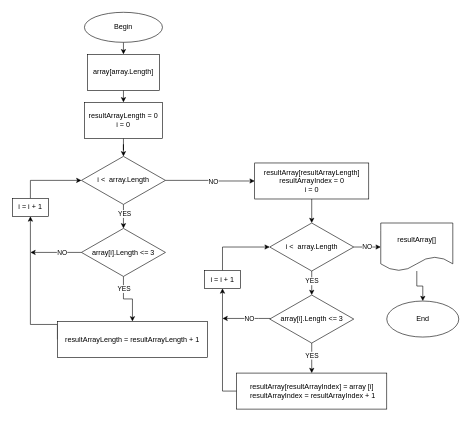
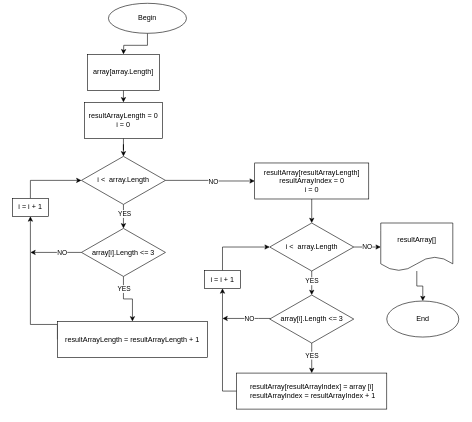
  <mxCell id="0" />
  <mxCell id="1" parent="0" />
  <mxCell id="2" value="" style="edgeStyle=orthogonalEdgeStyle;rounded=0;orthogonalLoop=1;jettySize=auto;html=1;" parent="1" source="3" edge="1"><mxGeometry relative="1" as="geometry"><mxPoint x="205" y="90" as="targetPoint" /></mxGeometry></mxCell>
- <mxCell id="3" value="Begin" style="ellipse;whiteSpace=wrap;html=1;" parent="1" vertex="1"><mxGeometry x="140" y="20" width="130" height="50" as="geometry" /></mxCell>
+ <mxCell id="3" value="Begin" style="ellipse;whiteSpace=wrap;html=1;" parent="1" vertex="1"><mxGeometry x="180" y="5" width="130" height="50" as="geometry" /></mxCell>
  <mxCell id="4" style="edgeStyle=orthogonalEdgeStyle;rounded=0;orthogonalLoop=1;jettySize=auto;html=1;entryX=0.5;entryY=0;entryDx=0;entryDy=0;" parent="1" target="9" edge="1"><mxGeometry relative="1" as="geometry"><mxPoint x="205" y="150" as="sourcePoint" /></mxGeometry></mxCell>
  <mxCell id="5" style="edgeStyle=orthogonalEdgeStyle;rounded=0;orthogonalLoop=1;jettySize=auto;html=1;exitX=0.5;exitY=1;exitDx=0;exitDy=0;" parent="1" edge="1"><mxGeometry relative="1" as="geometry"><mxPoint x="205" y="440" as="sourcePoint" /><mxPoint x="205" y="440" as="targetPoint" /></mxGeometry></mxCell>
  <mxCell id="6" value="" style="edgeStyle=orthogonalEdgeStyle;rounded=0;orthogonalLoop=1;jettySize=auto;html=1;" parent="1" edge="1"><mxGeometry relative="1" as="geometry"><mxPoint x="418" y="399" as="targetPoint" /></mxGeometry></mxCell>
  <mxCell id="7" value="End" style="ellipse;whiteSpace=wrap;html=1;" parent="1" vertex="1"><mxGeometry x="643.66" y="501" width="120" height="60" as="geometry" /></mxCell>
  <mxCell id="8" style="edgeStyle=orthogonalEdgeStyle;rounded=0;orthogonalLoop=1;jettySize=auto;html=1;entryX=0.5;entryY=0;entryDx=0;entryDy=0;" parent="1" source="9" target="14" edge="1"><mxGeometry relative="1" as="geometry" /></mxCell>
  <mxCell id="9" value="resultArrayLength = 0&lt;br&gt;i = 0" style="rounded=0;whiteSpace=wrap;html=1;" parent="1" vertex="1"><mxGeometry x="140" y="170" width="130" height="60" as="geometry" /></mxCell>
  <mxCell id="10" value="" style="edgeStyle=orthogonalEdgeStyle;rounded=0;orthogonalLoop=1;jettySize=auto;html=1;" parent="1" source="14" edge="1"><mxGeometry relative="1" as="geometry"><mxPoint x="205" y="380" as="targetPoint" /></mxGeometry></mxCell>
  <mxCell id="11" value="YES" style="edgeLabel;html=1;align=center;verticalAlign=middle;resizable=0;points=[];" parent="10" vertex="1" connectable="0"><mxGeometry x="0.05" y="1" relative="1" as="geometry"><mxPoint y="-5" as="offset" /></mxGeometry></mxCell>
  <mxCell id="12" style="edgeStyle=orthogonalEdgeStyle;rounded=0;orthogonalLoop=1;jettySize=auto;html=1;entryX=0;entryY=0.5;entryDx=0;entryDy=0;" parent="1" source="14" target="25" edge="1"><mxGeometry relative="1" as="geometry"><mxPoint x="340" y="300" as="targetPoint" /></mxGeometry></mxCell>
  <mxCell id="13" value="NO" style="edgeLabel;html=1;align=center;verticalAlign=middle;resizable=0;points=[];" parent="12" vertex="1" connectable="0"><mxGeometry x="-0.015" y="3" relative="1" as="geometry"><mxPoint x="2" y="3" as="offset" /></mxGeometry></mxCell>
  <mxCell id="14" value="i &amp;lt; &amp;nbsp;array.Length" style="rhombus;whiteSpace=wrap;html=1;" parent="1" vertex="1"><mxGeometry x="135" y="260" width="140" height="80" as="geometry" /></mxCell>
  <mxCell id="15" style="edgeStyle=orthogonalEdgeStyle;rounded=0;orthogonalLoop=1;jettySize=auto;html=1;entryX=0.5;entryY=1;entryDx=0;entryDy=0;exitX=0;exitY=0.5;exitDx=0;exitDy=0;" parent="1" source="19" target="22" edge="1"><mxGeometry relative="1" as="geometry"><Array as="points"><mxPoint x="50" y="540" /></Array><mxPoint x="92.5" y="504.524" as="sourcePoint" /></mxGeometry></mxCell>
  <mxCell id="16" value="" style="edgeStyle=orthogonalEdgeStyle;rounded=0;orthogonalLoop=1;jettySize=auto;html=1;" edge="1" parent="1" source="18" target="19"><mxGeometry relative="1" as="geometry" /></mxCell>
  <mxCell id="17" style="edgeStyle=orthogonalEdgeStyle;rounded=0;orthogonalLoop=1;jettySize=auto;html=1;" edge="1" parent="1" source="18"><mxGeometry relative="1" as="geometry"><mxPoint x="50" y="420" as="targetPoint" /></mxGeometry></mxCell>
  <mxCell id="18" value="array[i].Length &amp;lt;= 3" style="rhombus;whiteSpace=wrap;html=1;" vertex="1" parent="1"><mxGeometry x="135" y="380" width="140" height="80" as="geometry" /></mxCell>
  <mxCell id="19" value="resultArrayLength = resultArrayLength + 1" style="whiteSpace=wrap;html=1;" vertex="1" parent="1"><mxGeometry x="95" y="535" width="250" height="60" as="geometry" /></mxCell>
  <mxCell id="20" value="YES" style="edgeLabel;html=1;align=center;verticalAlign=middle;resizable=0;points=[];" vertex="1" connectable="0" parent="1"><mxGeometry x="205" y="480.002" as="geometry" /></mxCell>
  <mxCell id="21" style="edgeStyle=orthogonalEdgeStyle;rounded=0;orthogonalLoop=1;jettySize=auto;html=1;entryX=0;entryY=0.5;entryDx=0;entryDy=0;" edge="1" parent="1" source="22" target="14"><mxGeometry relative="1" as="geometry"><Array as="points"><mxPoint x="50" y="300" /></Array></mxGeometry></mxCell>
  <mxCell id="22" value="i = i + 1" style="rounded=0;whiteSpace=wrap;html=1;" vertex="1" parent="1"><mxGeometry x="20" y="330" width="60" height="30" as="geometry" /></mxCell>
  <mxCell id="23" value="NO" style="edgeLabel;html=1;align=center;verticalAlign=middle;resizable=0;points=[];" vertex="1" connectable="0" parent="1"><mxGeometry x="314.054" y="311" as="geometry"><mxPoint x="-212" y="108" as="offset" /></mxGeometry></mxCell>
  <mxCell id="24" style="edgeStyle=orthogonalEdgeStyle;rounded=0;orthogonalLoop=1;jettySize=auto;html=1;entryX=0.5;entryY=0;entryDx=0;entryDy=0;" edge="1" parent="1" source="25" target="28"><mxGeometry relative="1" as="geometry" /></mxCell>
  <mxCell id="25" value="resultArray[resultArrayLength]&lt;br&gt;resultArrayIndex = 0&lt;br&gt;i = 0" style="rounded=0;whiteSpace=wrap;html=1;" vertex="1" parent="1"><mxGeometry x="423.66" y="271" width="190" height="60" as="geometry" /></mxCell>
  <mxCell id="26" style="edgeStyle=orthogonalEdgeStyle;rounded=0;orthogonalLoop=1;jettySize=auto;html=1;entryX=0.5;entryY=0;entryDx=0;entryDy=0;" edge="1" parent="1" source="28" target="32"><mxGeometry relative="1" as="geometry" /></mxCell>
  <mxCell id="27" value="NO" style="edgeStyle=orthogonalEdgeStyle;rounded=0;orthogonalLoop=1;jettySize=auto;html=1;entryX=0;entryY=0.5;entryDx=0;entryDy=0;" edge="1" parent="1" source="28" target="40"><mxGeometry relative="1" as="geometry" /></mxCell>
  <mxCell id="28" value="i &amp;lt; &amp;nbsp;array.Length" style="rhombus;whiteSpace=wrap;html=1;" vertex="1" parent="1"><mxGeometry x="448.66" y="371" width="140" height="80" as="geometry" /></mxCell>
  <mxCell id="29" style="edgeStyle=orthogonalEdgeStyle;rounded=0;orthogonalLoop=1;jettySize=auto;html=1;entryX=0.5;entryY=0;entryDx=0;entryDy=0;" edge="1" parent="1" source="32" target="37"><mxGeometry relative="1" as="geometry" /></mxCell>
  <mxCell id="30" style="edgeStyle=orthogonalEdgeStyle;rounded=0;orthogonalLoop=1;jettySize=auto;html=1;" edge="1" parent="1" source="32"><mxGeometry relative="1" as="geometry"><mxPoint x="370" y="530" as="targetPoint" /><Array as="points"><mxPoint x="430" y="530" /><mxPoint x="430" y="530" /></Array></mxGeometry></mxCell>
  <mxCell id="31" value="NO" style="edgeLabel;html=1;align=center;verticalAlign=middle;resizable=0;points=[];" vertex="1" connectable="0" parent="30"><mxGeometry x="-0.094" y="-1" relative="1" as="geometry"><mxPoint as="offset" /></mxGeometry></mxCell>
  <mxCell id="32" value="array[i].Length &amp;lt;= 3" style="rhombus;whiteSpace=wrap;html=1;" vertex="1" parent="1"><mxGeometry x="448.66" y="491" width="140" height="80" as="geometry" /></mxCell>
  <mxCell id="33" value="YES" style="edgeLabel;html=1;align=center;verticalAlign=middle;resizable=0;points=[];" vertex="1" connectable="0" parent="1"><mxGeometry x="518.66" y="467.002" as="geometry" /></mxCell>
  <mxCell id="34" style="edgeStyle=orthogonalEdgeStyle;rounded=0;orthogonalLoop=1;jettySize=auto;html=1;entryX=0;entryY=0.5;entryDx=0;entryDy=0;" edge="1" parent="1" source="35" target="28"><mxGeometry relative="1" as="geometry"><Array as="points"><mxPoint x="370" y="411" /></Array></mxGeometry></mxCell>
  <mxCell id="35" value="i = i + 1" style="rounded=0;whiteSpace=wrap;html=1;" vertex="1" parent="1"><mxGeometry x="340" y="450" width="60" height="30" as="geometry" /></mxCell>
  <mxCell id="36" style="edgeStyle=orthogonalEdgeStyle;rounded=0;orthogonalLoop=1;jettySize=auto;html=1;entryX=0.5;entryY=1;entryDx=0;entryDy=0;" edge="1" parent="1" source="37" target="35"><mxGeometry relative="1" as="geometry"><Array as="points"><mxPoint x="370" y="651" /></Array></mxGeometry></mxCell>
  <mxCell id="37" value="resultArray[resultArrayIndex] = array [i]&lt;br&gt;&amp;nbsp;resultArrayIndex =&amp;nbsp;resultArrayIndex + 1" style="whiteSpace=wrap;html=1;" vertex="1" parent="1"><mxGeometry x="393.66" y="621" width="250" height="60" as="geometry" /></mxCell>
  <mxCell id="38" value="YES" style="edgeLabel;html=1;align=center;verticalAlign=middle;resizable=0;points=[];" vertex="1" connectable="0" parent="1"><mxGeometry x="518.66" y="591.002" as="geometry" /></mxCell>
  <mxCell id="39" style="edgeStyle=orthogonalEdgeStyle;rounded=0;orthogonalLoop=1;jettySize=auto;html=1;entryX=0.5;entryY=0;entryDx=0;entryDy=0;" edge="1" parent="1" source="40" target="7"><mxGeometry relative="1" as="geometry" /></mxCell>
  <mxCell id="40" value="resultArray[]" style="shape=document;whiteSpace=wrap;html=1;boundedLbl=1;" vertex="1" parent="1"><mxGeometry x="633.66" y="371" width="120" height="80" as="geometry" /></mxCell>
  <mxCell id="41" value="array[array.Length]" style="rounded=0;whiteSpace=wrap;html=1;" vertex="1" parent="1"><mxGeometry x="145" y="90" width="120" height="60" as="geometry" /></mxCell>
